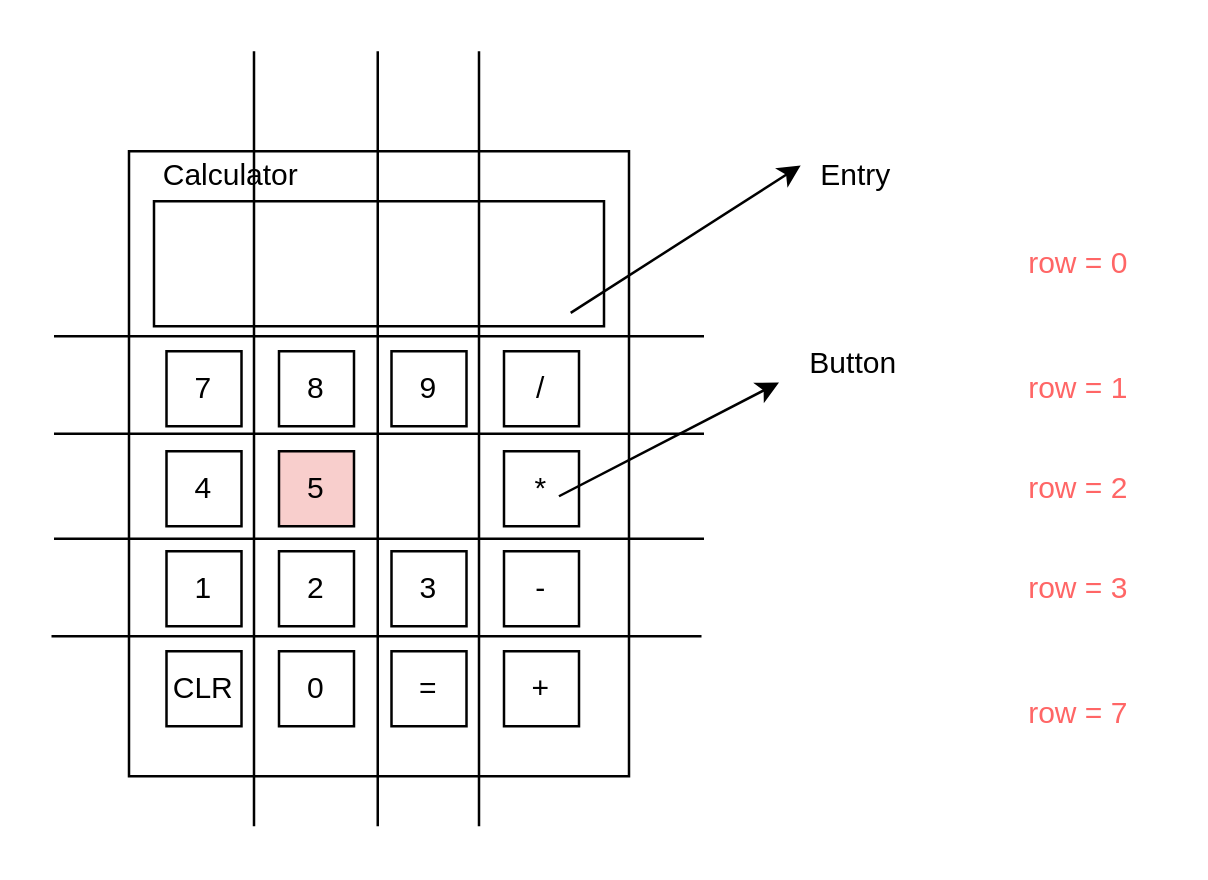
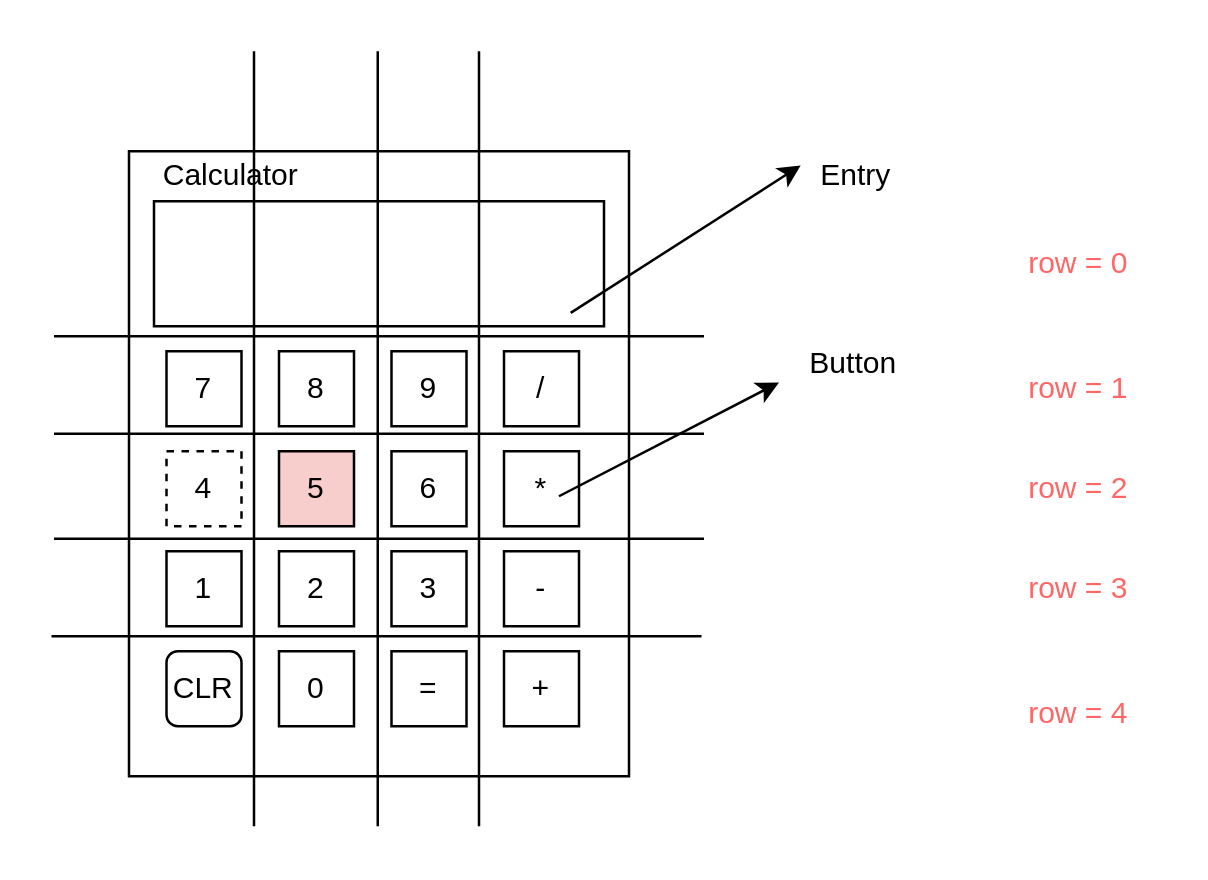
  <mxCell id="0" />
  <mxCell id="1" parent="0" />
  <mxCell id="2" value="" style="rounded=0;whiteSpace=wrap;html=1;" vertex="1" parent="1"><mxGeometry x="51" y="60" width="200" height="250" as="geometry" /></mxCell>
  <mxCell id="3" value="" style="rounded=0;whiteSpace=wrap;html=1;" vertex="1" parent="1"><mxGeometry x="61" y="80" width="180" height="50" as="geometry" /></mxCell>
  <mxCell id="4" value="7" style="whiteSpace=wrap;html=1;aspect=fixed;" vertex="1" parent="1"><mxGeometry x="66" y="140" width="30" height="30" as="geometry" /></mxCell>
  <mxCell id="5" value="8" style="whiteSpace=wrap;html=1;aspect=fixed;" vertex="1" parent="1"><mxGeometry x="111" y="140" width="30" height="30" as="geometry" /></mxCell>
  <mxCell id="6" value="9" style="whiteSpace=wrap;html=1;aspect=fixed;" vertex="1" parent="1"><mxGeometry x="156" y="140" width="30" height="30" as="geometry" /></mxCell>
  <mxCell id="7" value="/" style="whiteSpace=wrap;html=1;aspect=fixed;" vertex="1" parent="1"><mxGeometry x="201" y="140" width="30" height="30" as="geometry" /></mxCell>
- <mxCell id="8" value="4" style="whiteSpace=wrap;html=1;aspect=fixed;" vertex="1" parent="1"><mxGeometry x="66" y="180" width="30" height="30" as="geometry" /></mxCell>
+ <mxCell id="8" value="4" style="whiteSpace=wrap;html=1;aspect=fixed;dashed=1;" vertex="1" parent="1"><mxGeometry x="66" y="180" width="30" height="30" as="geometry" /></mxCell>
  <mxCell id="9" value="5" style="whiteSpace=wrap;html=1;aspect=fixed;fillColor=#f8cecc;" vertex="1" parent="1"><mxGeometry x="111" y="180" width="30" height="30" as="geometry" /></mxCell>
+ <mxCell id="10" value="6" style="whiteSpace=wrap;html=1;aspect=fixed;" vertex="1" parent="1"><mxGeometry x="156" y="180" width="30" height="30" as="geometry" /></mxCell>
  <mxCell id="11" value="*" style="whiteSpace=wrap;html=1;aspect=fixed;" vertex="1" parent="1"><mxGeometry x="201" y="180" width="30" height="30" as="geometry" /></mxCell>
  <mxCell id="12" value="1" style="whiteSpace=wrap;html=1;aspect=fixed;" vertex="1" parent="1"><mxGeometry x="66" y="220" width="30" height="30" as="geometry" /></mxCell>
  <mxCell id="13" value="2" style="whiteSpace=wrap;html=1;aspect=fixed;" vertex="1" parent="1"><mxGeometry x="111" y="220" width="30" height="30" as="geometry" /></mxCell>
  <mxCell id="14" value="3" style="whiteSpace=wrap;html=1;aspect=fixed;" vertex="1" parent="1"><mxGeometry x="156" y="220" width="30" height="30" as="geometry" /></mxCell>
  <mxCell id="15" value="-" style="whiteSpace=wrap;html=1;aspect=fixed;" vertex="1" parent="1"><mxGeometry x="201" y="220" width="30" height="30" as="geometry" /></mxCell>
- <mxCell id="16" value="CLR" style="whiteSpace=wrap;html=1;aspect=fixed;" vertex="1" parent="1"><mxGeometry x="66" y="260" width="30" height="30" as="geometry" /></mxCell>
+ <mxCell id="16" value="CLR" style="whiteSpace=wrap;html=1;aspect=fixed;rounded=1;" vertex="1" parent="1"><mxGeometry x="66" y="260" width="30" height="30" as="geometry" /></mxCell>
  <mxCell id="17" value="0" style="whiteSpace=wrap;html=1;aspect=fixed;" vertex="1" parent="1"><mxGeometry x="111" y="260" width="30" height="30" as="geometry" /></mxCell>
  <mxCell id="18" value="+" style="whiteSpace=wrap;html=1;aspect=fixed;" vertex="1" parent="1"><mxGeometry x="201" y="260" width="30" height="30" as="geometry" /></mxCell>
  <mxCell id="19" value="Calculator" style="text;html=1;align=center;verticalAlign=middle;whiteSpace=wrap;rounded=0;" vertex="1" parent="1"><mxGeometry x="61" y="55" width="62" height="30" as="geometry" /></mxCell>
  <mxCell id="20" value="" style="endArrow=classic;html=1;exitX=0.926;exitY=0.893;exitDx=0;exitDy=0;exitPerimeter=0;entryX=0.14;entryY=0.356;entryDx=0;entryDy=0;entryPerimeter=0;" edge="1" parent="1" source="3" target="21"><mxGeometry width="50" height="50" relative="1" as="geometry"><mxPoint x="91" y="200" as="sourcePoint" /><mxPoint x="321" y="50" as="targetPoint" /></mxGeometry></mxCell>
  <mxCell id="21" value="Entry" style="text;html=1;align=center;verticalAlign=middle;whiteSpace=wrap;rounded=0;" vertex="1" parent="1"><mxGeometry x="311" y="55" width="62" height="30" as="geometry" /></mxCell>
  <mxCell id="22" value="" style="endArrow=none;html=1;" edge="1" parent="1"><mxGeometry width="50" height="50" relative="1" as="geometry"><mxPoint x="101" y="330" as="sourcePoint" /><mxPoint x="101" y="20" as="targetPoint" /></mxGeometry></mxCell>
  <mxCell id="23" value="" style="endArrow=none;html=1;" edge="1" parent="1"><mxGeometry width="50" height="50" relative="1" as="geometry"><mxPoint x="150.5" y="330" as="sourcePoint" /><mxPoint x="150.5" y="20" as="targetPoint" /></mxGeometry></mxCell>
  <mxCell id="24" value="" style="endArrow=none;html=1;" edge="1" parent="1"><mxGeometry width="50" height="50" relative="1" as="geometry"><mxPoint x="191" y="330" as="sourcePoint" /><mxPoint x="191" y="20" as="targetPoint" /></mxGeometry></mxCell>
  <mxCell id="25" value="" style="endArrow=none;html=1;" edge="1" parent="1"><mxGeometry width="50" height="50" relative="1" as="geometry"><mxPoint x="281" y="134" as="sourcePoint" /><mxPoint x="21" y="134" as="targetPoint" /></mxGeometry></mxCell>
  <mxCell id="26" value="" style="endArrow=none;html=1;" edge="1" parent="1"><mxGeometry width="50" height="50" relative="1" as="geometry"><mxPoint x="281" y="173" as="sourcePoint" /><mxPoint x="21" y="173" as="targetPoint" /></mxGeometry></mxCell>
  <mxCell id="27" value="" style="endArrow=none;html=1;" edge="1" parent="1"><mxGeometry width="50" height="50" relative="1" as="geometry"><mxPoint x="281" y="215" as="sourcePoint" /><mxPoint x="21" y="215" as="targetPoint" /></mxGeometry></mxCell>
  <mxCell id="28" value="" style="endArrow=none;html=1;" edge="1" parent="1"><mxGeometry width="50" height="50" relative="1" as="geometry"><mxPoint x="280" y="254" as="sourcePoint" /><mxPoint x="20" y="254" as="targetPoint" /></mxGeometry></mxCell>
  <mxCell id="29" value="" style="endArrow=classic;html=1;exitX=0.733;exitY=0.6;exitDx=0;exitDy=0;exitPerimeter=0;entryX=0;entryY=0.75;entryDx=0;entryDy=0;" edge="1" parent="1" source="11" target="30"><mxGeometry width="50" height="50" relative="1" as="geometry"><mxPoint x="251" y="200" as="sourcePoint" /><mxPoint x="301" y="170" as="targetPoint" /></mxGeometry></mxCell>
  <mxCell id="30" value="Button" style="text;html=1;align=center;verticalAlign=middle;whiteSpace=wrap;rounded=0;" vertex="1" parent="1"><mxGeometry x="311" y="130" width="60" height="30" as="geometry" /></mxCell>
  <mxCell id="31" value="row = 0" style="text;html=1;align=center;verticalAlign=middle;whiteSpace=wrap;rounded=0;fontColor=#FF6666;" vertex="1" parent="1"><mxGeometry x="401" y="90" width="60" height="30" as="geometry" /></mxCell>
  <mxCell id="32" value="row = 1" style="text;html=1;align=center;verticalAlign=middle;whiteSpace=wrap;rounded=0;fontColor=#FF6666;" vertex="1" parent="1"><mxGeometry x="401" y="140" width="60" height="30" as="geometry" /></mxCell>
  <mxCell id="33" value="row = 2" style="text;html=1;align=center;verticalAlign=middle;whiteSpace=wrap;rounded=0;fontColor=#FF6666;" vertex="1" parent="1"><mxGeometry x="401" y="180" width="60" height="30" as="geometry" /></mxCell>
  <mxCell id="34" value="row = 3" style="text;html=1;align=center;verticalAlign=middle;whiteSpace=wrap;rounded=0;fontColor=#FF6666;" vertex="1" parent="1"><mxGeometry x="401" y="220" width="60" height="30" as="geometry" /></mxCell>
- <mxCell id="35" value="row = 7" style="text;html=1;align=center;verticalAlign=middle;whiteSpace=wrap;rounded=0;fontColor=#FF6666;" vertex="1" parent="1"><mxGeometry x="401" y="270" width="60" height="30" as="geometry" /></mxCell>
+ <mxCell id="35" value="row = 4" style="text;html=1;align=center;verticalAlign=middle;whiteSpace=wrap;rounded=0;fontColor=#FF6666;" vertex="1" parent="1"><mxGeometry x="401" y="270" width="60" height="30" as="geometry" /></mxCell>
  <mxCell id="36" value="=" style="whiteSpace=wrap;html=1;aspect=fixed;" vertex="1" parent="1"><mxGeometry x="156" y="260" width="30" height="30" as="geometry" /></mxCell>
